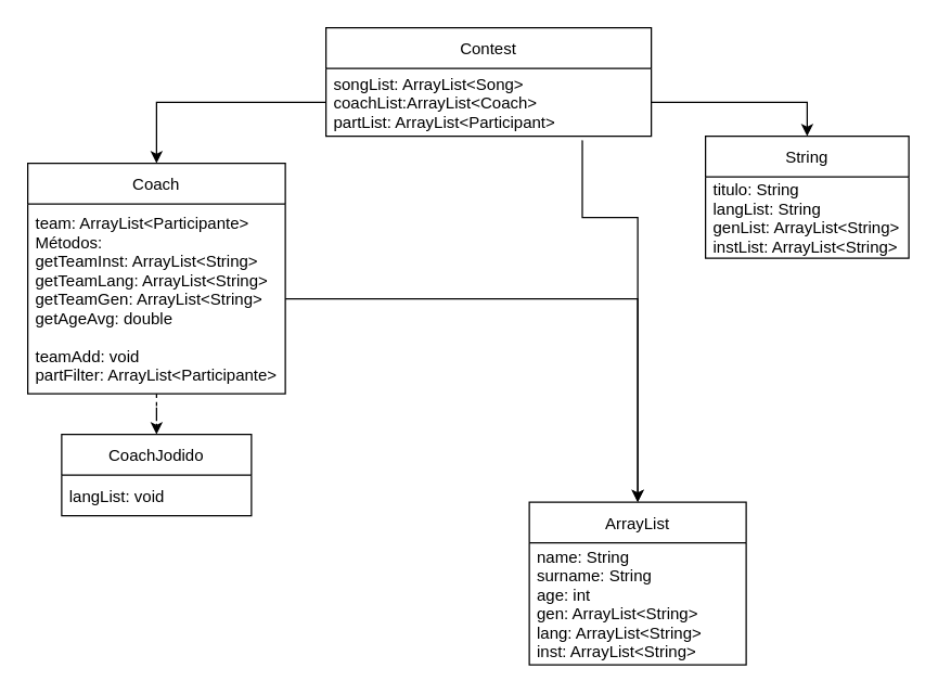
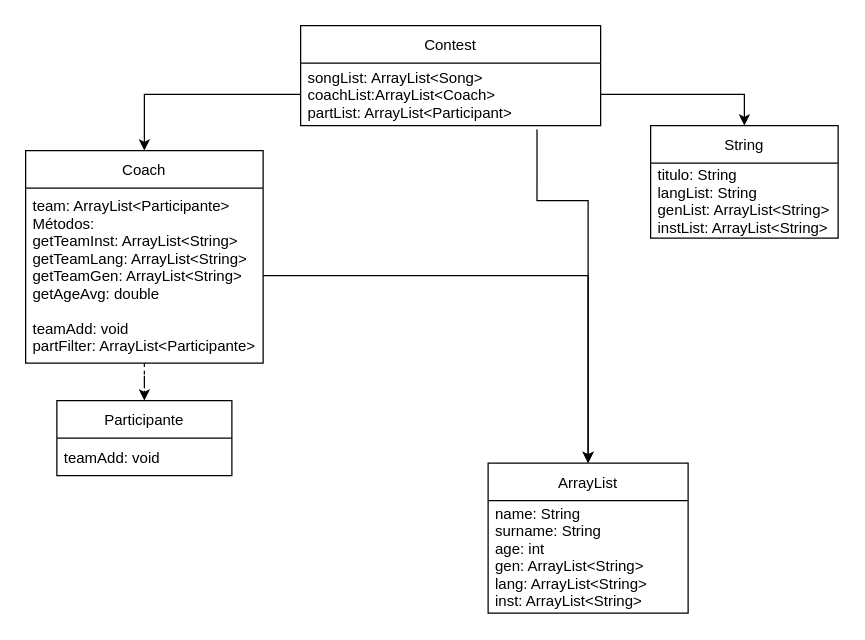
  <mxCell id="0" />
  <mxCell id="1" parent="0" />
  <mxCell id="2" style="edgeStyle=orthogonalEdgeStyle;rounded=0;orthogonalLoop=1;jettySize=auto;html=1;entryX=0.5;entryY=0;entryDx=0;entryDy=0;exitX=1;exitY=0.5;exitDx=0;exitDy=0;" parent="1" source="5" target="6" edge="1"><mxGeometry relative="1" as="geometry" /></mxCell>
  <mxCell id="3" style="edgeStyle=orthogonalEdgeStyle;rounded=0;orthogonalLoop=1;jettySize=auto;html=1;entryX=0.5;entryY=0;entryDx=0;entryDy=0;dashed=1;" parent="1" source="4" target="15" edge="1"><mxGeometry relative="1" as="geometry"><mxPoint x="115" y="340" as="targetPoint" /></mxGeometry></mxCell>
  <mxCell id="4" value="Coach" style="swimlane;fontStyle=0;childLayout=stackLayout;horizontal=1;startSize=30;horizontalStack=0;resizeParent=1;resizeParentMax=0;resizeLast=0;collapsible=1;marginBottom=0;" parent="1" vertex="1"><mxGeometry x="20" y="120" width="190" height="170" as="geometry"><mxRectangle x="150" y="360" width="70" height="30" as="alternateBounds" /></mxGeometry></mxCell>
  <mxCell id="5" value="team: ArrayList&lt;Participante&gt;&#10;Métodos:&#10;getTeamInst: ArrayList&lt;String&gt;&#10;getTeamLang: ArrayList&lt;String&gt;&#10;getTeamGen: ArrayList&lt;String&gt;&#10;getAgeAvg: double&#10;&#10;teamAdd: void&#10;partFilter: ArrayList&lt;Participante&gt;" style="text;strokeColor=none;fillColor=none;align=left;verticalAlign=middle;spacingLeft=4;spacingRight=4;overflow=hidden;points=[[0,0.5],[1,0.5]];portConstraint=eastwest;rotatable=0;" parent="4" vertex="1"><mxGeometry y="30" width="190" height="140" as="geometry" /></mxCell>
  <mxCell id="6" value="ArrayList" style="swimlane;fontStyle=0;childLayout=stackLayout;horizontal=1;startSize=30;horizontalStack=0;resizeParent=1;resizeParentMax=0;resizeLast=0;collapsible=1;marginBottom=0;" parent="1" vertex="1"><mxGeometry x="390" y="370" width="160" height="120" as="geometry" /></mxCell>
  <mxCell id="7" value="name: String&#10;surname: String&#10;age: int&#10;gen: ArrayList&lt;String&gt;&#10;lang: ArrayList&lt;String&gt;&#10;inst: ArrayList&lt;String&gt;" style="text;strokeColor=none;fillColor=none;align=left;verticalAlign=middle;spacingLeft=4;spacingRight=4;overflow=hidden;points=[[0,0.5],[1,0.5]];portConstraint=eastwest;rotatable=0;" parent="6" vertex="1"><mxGeometry y="30" width="160" height="90" as="geometry" /></mxCell>
  <mxCell id="8" value="" style="edgeStyle=orthogonalEdgeStyle;rounded=0;orthogonalLoop=1;jettySize=auto;html=1;entryX=0.5;entryY=0;entryDx=0;entryDy=0;exitX=0.788;exitY=1.06;exitDx=0;exitDy=0;exitPerimeter=0;" parent="1" source="10" target="6" edge="1"><mxGeometry relative="1" as="geometry"><Array as="points"><mxPoint x="429" y="160" /><mxPoint x="470" y="160" /></Array></mxGeometry></mxCell>
  <mxCell id="9" value="Contest" style="swimlane;fontStyle=0;childLayout=stackLayout;horizontal=1;startSize=30;horizontalStack=0;resizeParent=1;resizeParentMax=0;resizeLast=0;collapsible=1;marginBottom=0;" parent="1" vertex="1"><mxGeometry x="240" y="20" width="240" height="80" as="geometry" /></mxCell>
  <mxCell id="10" value="songList: ArrayList&lt;Song&gt;&#10;coachList:ArrayList&lt;Coach&gt;&#10;partList: ArrayList&lt;Participant&gt;" style="text;strokeColor=none;fillColor=none;align=left;verticalAlign=middle;spacingLeft=4;spacingRight=4;overflow=hidden;points=[[0,0.5],[1,0.5]];portConstraint=eastwest;rotatable=0;" parent="9" vertex="1"><mxGeometry y="30" width="240" height="50" as="geometry" /></mxCell>
  <mxCell id="11" value="String" style="swimlane;fontStyle=0;childLayout=stackLayout;horizontal=1;startSize=30;horizontalStack=0;resizeParent=1;resizeParentMax=0;resizeLast=0;collapsible=1;marginBottom=0;" parent="1" vertex="1"><mxGeometry x="520" y="100" width="150" height="90" as="geometry" /></mxCell>
  <mxCell id="12" value="titulo: String&#10;langList: String&#10;genList: ArrayList&lt;String&gt;&#10;instList: ArrayList&lt;String&gt;" style="text;strokeColor=none;fillColor=none;align=left;verticalAlign=middle;spacingLeft=4;spacingRight=4;overflow=hidden;points=[[0,0.5],[1,0.5]];portConstraint=eastwest;rotatable=0;" parent="11" vertex="1"><mxGeometry y="30" width="150" height="60" as="geometry" /></mxCell>
  <mxCell id="13" value="" style="endArrow=classic;html=1;rounded=0;edgeStyle=orthogonalEdgeStyle;exitX=1;exitY=0.5;exitDx=0;exitDy=0;entryX=0.5;entryY=0;entryDx=0;entryDy=0;" parent="1" source="10" target="11" edge="1"><mxGeometry width="50" height="50" relative="1" as="geometry"><mxPoint x="490" y="0" as="sourcePoint" /><mxPoint x="540" y="-50" as="targetPoint" /></mxGeometry></mxCell>
  <mxCell id="14" value="" style="endArrow=classic;html=1;rounded=0;edgeStyle=orthogonalEdgeStyle;exitX=0;exitY=0.5;exitDx=0;exitDy=0;entryX=0.5;entryY=0;entryDx=0;entryDy=0;" parent="1" source="10" target="4" edge="1"><mxGeometry width="50" height="50" relative="1" as="geometry"><mxPoint x="240" y="95" as="sourcePoint" /><mxPoint x="300" y="260" as="targetPoint" /></mxGeometry></mxCell>
- <mxCell id="15" value="CoachJodido" style="swimlane;fontStyle=0;childLayout=stackLayout;horizontal=1;startSize=30;horizontalStack=0;resizeParent=1;resizeParentMax=0;resizeLast=0;collapsible=1;marginBottom=0;" parent="1" vertex="1"><mxGeometry x="45" y="320" width="140" height="60" as="geometry" /></mxCell>
- <mxCell id="16" value="langList: void" style="text;strokeColor=none;fillColor=none;align=left;verticalAlign=middle;spacingLeft=4;spacingRight=4;overflow=hidden;points=[[0,0.5],[1,0.5]];portConstraint=eastwest;rotatable=0;" parent="15" vertex="1"><mxGeometry y="30" width="140" height="30" as="geometry" /></mxCell>
+ <mxCell id="15" value="Participante" style="swimlane;fontStyle=0;childLayout=stackLayout;horizontal=1;startSize=30;horizontalStack=0;resizeParent=1;resizeParentMax=0;resizeLast=0;collapsible=1;marginBottom=0;" parent="1" vertex="1"><mxGeometry x="45" y="320" width="140" height="60" as="geometry" /></mxCell>
+ <mxCell id="16" value="teamAdd: void" style="text;strokeColor=none;fillColor=none;align=left;verticalAlign=middle;spacingLeft=4;spacingRight=4;overflow=hidden;points=[[0,0.5],[1,0.5]];portConstraint=eastwest;rotatable=0;" parent="15" vertex="1"><mxGeometry y="30" width="140" height="30" as="geometry" /></mxCell>
